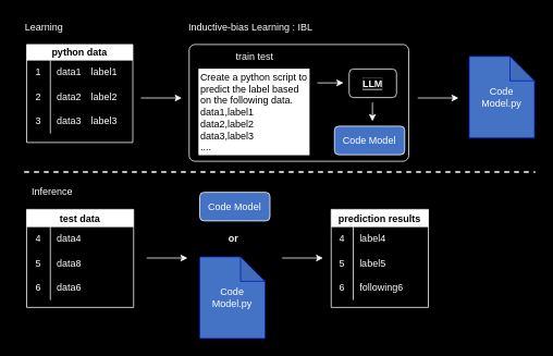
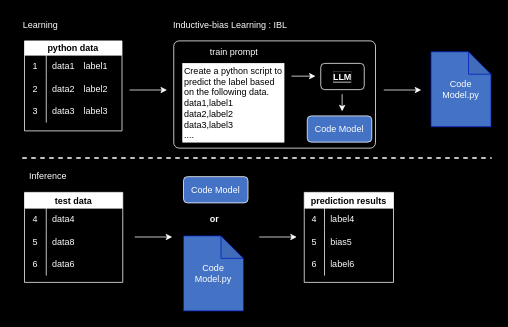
  <mxCell id="0" />
  <mxCell id="1" parent="0" />
  <mxCell id="2" value="" style="rounded=1;whiteSpace=wrap;html=1;fillColor=none;strokeColor=#FFFFFF;arcSize=5;fontColor=#FFFFFF;labelBorderColor=none;labelBackgroundColor=default;" parent="1" vertex="1"><mxGeometry x="231" y="54" width="269" height="143" as="geometry" /></mxCell>
  <mxCell id="3" value="&lt;font&gt;Code Model.py&lt;/font&gt;" style="shape=note;whiteSpace=wrap;html=1;backgroundOutline=1;darkOpacity=0.05;fillColor=#4472C4;fontColor=#FFFFFF;strokeColor=#001DBC;" parent="1" vertex="1"><mxGeometry x="574" y="68.5" width="80" height="100" as="geometry" /></mxCell>
  <mxCell id="4" value="python data" style="shape=table;startSize=19;container=1;collapsible=0;childLayout=tableLayout;fixedRows=1;rowLines=0;fontStyle=1;fontColor=#000000;strokeColor=#FFFFFF;labelBackgroundColor=none;" parent="1" vertex="1"><mxGeometry x="32" y="54" width="130" height="120" as="geometry" /></mxCell>
  <mxCell id="5" value="" style="shape=tableRow;horizontal=0;startSize=0;swimlaneHead=0;swimlaneBody=0;top=0;left=0;bottom=0;right=0;collapsible=0;dropTarget=0;fillColor=none;points=[[0,0.5],[1,0.5]];portConstraint=eastwest;strokeColor=#FFFFFF;fontColor=#FFFFFF;" parent="4" vertex="1"><mxGeometry y="19" width="130" height="30" as="geometry" /></mxCell>
  <mxCell id="6" value="&lt;font&gt;1&lt;/font&gt;" style="shape=partialRectangle;html=1;whiteSpace=wrap;connectable=0;fillColor=none;top=0;left=0;bottom=0;right=0;overflow=hidden;pointerEvents=1;strokeColor=#FFFFFF;fontColor=#FFFFFF;" parent="5" vertex="1"><mxGeometry width="29" height="30" as="geometry"><mxRectangle width="29" height="30" as="alternateBounds" /></mxGeometry></mxCell>
  <mxCell id="7" value="&lt;font&gt;data1　label1&lt;/font&gt;" style="shape=partialRectangle;html=1;whiteSpace=wrap;connectable=0;fillColor=none;top=0;left=0;bottom=0;right=0;align=left;spacingLeft=6;overflow=hidden;strokeColor=#FFFFFF;fontColor=#FFFFFF;" parent="5" vertex="1"><mxGeometry x="29" width="101" height="30" as="geometry"><mxRectangle width="101" height="30" as="alternateBounds" /></mxGeometry></mxCell>
  <mxCell id="8" value="" style="shape=tableRow;horizontal=0;startSize=0;swimlaneHead=0;swimlaneBody=0;top=0;left=0;bottom=0;right=0;collapsible=0;dropTarget=0;fillColor=none;points=[[0,0.5],[1,0.5]];portConstraint=eastwest;strokeColor=#FFFFFF;fontColor=#FFFFFF;" parent="4" vertex="1"><mxGeometry y="49" width="130" height="30" as="geometry" /></mxCell>
  <mxCell id="9" value="&lt;font&gt;2&lt;/font&gt;" style="shape=partialRectangle;html=1;whiteSpace=wrap;connectable=0;fillColor=none;top=0;left=0;bottom=0;right=0;overflow=hidden;strokeColor=#FFFFFF;fontColor=#FFFFFF;" parent="8" vertex="1"><mxGeometry width="29" height="30" as="geometry"><mxRectangle width="29" height="30" as="alternateBounds" /></mxGeometry></mxCell>
  <mxCell id="10" value="&lt;font&gt;data2　label2&lt;/font&gt;" style="shape=partialRectangle;html=1;whiteSpace=wrap;connectable=0;fillColor=none;top=0;left=0;bottom=0;right=0;align=left;spacingLeft=6;overflow=hidden;strokeColor=#FFFFFF;fontColor=#FFFFFF;" parent="8" vertex="1"><mxGeometry x="29" width="101" height="30" as="geometry"><mxRectangle width="101" height="30" as="alternateBounds" /></mxGeometry></mxCell>
  <mxCell id="11" value="" style="shape=tableRow;horizontal=0;startSize=0;swimlaneHead=0;swimlaneBody=0;top=0;left=0;bottom=0;right=0;collapsible=0;dropTarget=0;fillColor=none;points=[[0,0.5],[1,0.5]];portConstraint=eastwest;strokeColor=#FFFFFF;fontColor=#FFFFFF;" parent="4" vertex="1"><mxGeometry y="79" width="130" height="30" as="geometry" /></mxCell>
  <mxCell id="12" value="&lt;font&gt;3&lt;/font&gt;" style="shape=partialRectangle;html=1;whiteSpace=wrap;connectable=0;fillColor=none;top=0;left=0;bottom=0;right=0;overflow=hidden;strokeColor=#FFFFFF;fontColor=#FFFFFF;" parent="11" vertex="1"><mxGeometry width="29" height="30" as="geometry"><mxRectangle width="29" height="30" as="alternateBounds" /></mxGeometry></mxCell>
  <mxCell id="13" value="&lt;font&gt;data3　label3&lt;/font&gt;" style="shape=partialRectangle;html=1;whiteSpace=wrap;connectable=0;fillColor=none;top=0;left=0;bottom=0;right=0;align=left;spacingLeft=6;overflow=hidden;strokeColor=#FFFFFF;fontColor=#FFFFFF;" parent="11" vertex="1"><mxGeometry x="29" width="101" height="30" as="geometry"><mxRectangle width="101" height="30" as="alternateBounds" /></mxGeometry></mxCell>
  <mxCell id="14" value="" style="endArrow=classic;html=1;strokeColor=#FFFFFF;fontColor=#FFFFFF;labelBorderColor=none;labelBackgroundColor=default;" parent="1" edge="1"><mxGeometry width="50" height="50" relative="1" as="geometry"><mxPoint x="511" y="119.5" as="sourcePoint" /><mxPoint x="561" y="119.5" as="targetPoint" /></mxGeometry></mxCell>
  <mxCell id="15" value="" style="endArrow=classic;html=1;strokeColor=#FFFFFF;fontColor=#FFFFFF;labelBorderColor=default;labelBackgroundColor=default;" parent="1" edge="1"><mxGeometry width="50" height="50" relative="1" as="geometry"><mxPoint x="172" y="119.5" as="sourcePoint" /><mxPoint x="222" y="119.5" as="targetPoint" /></mxGeometry></mxCell>
  <mxCell id="16" value="&lt;font&gt;&lt;b style=&quot;background-color: rgb(0, 0, 0);&quot;&gt;LLM&lt;/b&gt;&lt;/font&gt;" style="rounded=1;whiteSpace=wrap;html=1;fillColor=none;strokeColor=#FFFFFF;fontColor=#FFFFFF;labelBorderColor=none;labelBackgroundColor=default;" parent="1" vertex="1"><mxGeometry x="427" y="84" width="58" height="35" as="geometry" /></mxCell>
  <mxCell id="17" value="test data" style="shape=table;startSize=21;container=1;collapsible=0;childLayout=tableLayout;fixedRows=1;rowLines=0;fontStyle=1;fontColor=#000000;strokeColor=#FFFFFF;labelBackgroundColor=none;" parent="1" vertex="1"><mxGeometry x="32" y="256" width="131" height="120" as="geometry" /></mxCell>
  <mxCell id="18" value="" style="shape=tableRow;horizontal=0;startSize=0;swimlaneHead=0;swimlaneBody=0;top=0;left=0;bottom=0;right=0;collapsible=0;dropTarget=0;fillColor=none;points=[[0,0.5],[1,0.5]];portConstraint=eastwest;strokeColor=#FFFFFF;fontColor=#FFFFFF;" parent="17" vertex="1"><mxGeometry y="21" width="131" height="30" as="geometry" /></mxCell>
  <mxCell id="19" value="&lt;font&gt;4&lt;/font&gt;" style="shape=partialRectangle;html=1;whiteSpace=wrap;connectable=0;fillColor=none;top=0;left=0;bottom=0;right=0;overflow=hidden;pointerEvents=1;strokeColor=#FFFFFF;fontColor=#FFFFFF;" parent="18" vertex="1"><mxGeometry width="29" height="30" as="geometry"><mxRectangle width="29" height="30" as="alternateBounds" /></mxGeometry></mxCell>
  <mxCell id="20" value="&lt;font&gt;data4&lt;/font&gt;" style="shape=partialRectangle;html=1;whiteSpace=wrap;connectable=0;fillColor=none;top=0;left=0;bottom=0;right=0;align=left;spacingLeft=6;overflow=hidden;strokeColor=#FFFFFF;fontColor=#FFFFFF;" parent="18" vertex="1"><mxGeometry x="29" width="102" height="30" as="geometry"><mxRectangle width="102" height="30" as="alternateBounds" /></mxGeometry></mxCell>
  <mxCell id="21" value="" style="shape=tableRow;horizontal=0;startSize=0;swimlaneHead=0;swimlaneBody=0;top=0;left=0;bottom=0;right=0;collapsible=0;dropTarget=0;fillColor=none;points=[[0,0.5],[1,0.5]];portConstraint=eastwest;strokeColor=#FFFFFF;fontColor=#FFFFFF;" parent="17" vertex="1"><mxGeometry y="51" width="131" height="30" as="geometry" /></mxCell>
  <mxCell id="22" value="&lt;font&gt;5&lt;/font&gt;" style="shape=partialRectangle;html=1;whiteSpace=wrap;connectable=0;fillColor=none;top=0;left=0;bottom=0;right=0;overflow=hidden;strokeColor=#FFFFFF;fontColor=#FFFFFF;" parent="21" vertex="1"><mxGeometry width="29" height="30" as="geometry"><mxRectangle width="29" height="30" as="alternateBounds" /></mxGeometry></mxCell>
  <mxCell id="23" value="&lt;font&gt;data8&lt;/font&gt;" style="shape=partialRectangle;html=1;whiteSpace=wrap;connectable=0;fillColor=none;top=0;left=0;bottom=0;right=0;align=left;spacingLeft=6;overflow=hidden;strokeColor=#FFFFFF;fontColor=#FFFFFF;" parent="21" vertex="1"><mxGeometry x="29" width="102" height="30" as="geometry"><mxRectangle width="102" height="30" as="alternateBounds" /></mxGeometry></mxCell>
  <mxCell id="24" value="" style="shape=tableRow;horizontal=0;startSize=0;swimlaneHead=0;swimlaneBody=0;top=0;left=0;bottom=0;right=0;collapsible=0;dropTarget=0;fillColor=none;points=[[0,0.5],[1,0.5]];portConstraint=eastwest;strokeColor=#FFFFFF;fontColor=#FFFFFF;" parent="17" vertex="1"><mxGeometry y="81" width="131" height="30" as="geometry" /></mxCell>
  <mxCell id="25" value="&lt;font&gt;6&lt;/font&gt;" style="shape=partialRectangle;html=1;whiteSpace=wrap;connectable=0;fillColor=none;top=0;left=0;bottom=0;right=0;overflow=hidden;strokeColor=#FFFFFF;fontColor=#FFFFFF;" parent="24" vertex="1"><mxGeometry width="29" height="30" as="geometry"><mxRectangle width="29" height="30" as="alternateBounds" /></mxGeometry></mxCell>
  <mxCell id="26" value="&lt;font&gt;data6&lt;/font&gt;" style="shape=partialRectangle;html=1;whiteSpace=wrap;connectable=0;fillColor=none;top=0;left=0;bottom=0;right=0;align=left;spacingLeft=6;overflow=hidden;strokeColor=#FFFFFF;fontColor=#FFFFFF;" parent="24" vertex="1"><mxGeometry x="29" width="102" height="30" as="geometry"><mxRectangle width="102" height="30" as="alternateBounds" /></mxGeometry></mxCell>
  <mxCell id="27" value="prediction results" style="shape=table;startSize=21;container=1;collapsible=0;childLayout=tableLayout;fixedRows=1;rowLines=0;fontStyle=1;fontColor=#000000;labelBorderColor=none;labelBackgroundColor=none;strokeColor=#FFFFFF;" parent="1" vertex="1"><mxGeometry x="405" y="256" width="119" height="120" as="geometry" /></mxCell>
  <mxCell id="28" value="" style="shape=tableRow;horizontal=0;startSize=0;swimlaneHead=0;swimlaneBody=0;top=0;left=0;bottom=0;right=0;collapsible=0;dropTarget=0;fillColor=none;points=[[0,0.5],[1,0.5]];portConstraint=eastwest;strokeColor=#FFFFFF;fontColor=#FFFFFF;labelBorderColor=none;labelBackgroundColor=none;" parent="27" vertex="1"><mxGeometry y="21" width="119" height="30" as="geometry" /></mxCell>
  <mxCell id="29" value="&lt;font style=&quot;&quot;&gt;4&lt;/font&gt;" style="shape=partialRectangle;html=1;whiteSpace=wrap;connectable=0;fillColor=none;top=0;left=0;bottom=0;right=0;overflow=hidden;pointerEvents=1;strokeColor=#FFFFFF;fontColor=#FFFFFF;labelBorderColor=none;labelBackgroundColor=none;" parent="28" vertex="1"><mxGeometry width="27" height="30" as="geometry"><mxRectangle width="27" height="30" as="alternateBounds" /></mxGeometry></mxCell>
  <mxCell id="30" value="&lt;font style=&quot;&quot;&gt;label4&lt;/font&gt;" style="shape=partialRectangle;html=1;whiteSpace=wrap;connectable=0;fillColor=none;top=0;left=0;bottom=0;right=0;align=left;spacingLeft=6;overflow=hidden;strokeColor=#FFFFFF;fontColor=#FFFFFF;labelBorderColor=none;labelBackgroundColor=none;" parent="28" vertex="1"><mxGeometry x="27" width="92" height="30" as="geometry"><mxRectangle width="92" height="30" as="alternateBounds" /></mxGeometry></mxCell>
  <mxCell id="31" value="" style="shape=tableRow;horizontal=0;startSize=0;swimlaneHead=0;swimlaneBody=0;top=0;left=0;bottom=0;right=0;collapsible=0;dropTarget=0;fillColor=none;points=[[0,0.5],[1,0.5]];portConstraint=eastwest;strokeColor=#FFFFFF;fontColor=#FFFFFF;labelBorderColor=none;labelBackgroundColor=none;" parent="27" vertex="1"><mxGeometry y="51" width="119" height="30" as="geometry" /></mxCell>
  <mxCell id="32" value="&lt;font&gt;5&lt;/font&gt;" style="shape=partialRectangle;html=1;whiteSpace=wrap;connectable=0;fillColor=none;top=0;left=0;bottom=0;right=0;overflow=hidden;strokeColor=#FFFFFF;fontColor=#FFFFFF;labelBorderColor=none;labelBackgroundColor=none;" parent="31" vertex="1"><mxGeometry width="27" height="30" as="geometry"><mxRectangle width="27" height="30" as="alternateBounds" /></mxGeometry></mxCell>
- <mxCell id="33" value="&lt;font style=&quot;&quot;&gt;label5&lt;/font&gt;" style="shape=partialRectangle;html=1;whiteSpace=wrap;connectable=0;fillColor=none;top=0;left=0;bottom=0;right=0;align=left;spacingLeft=6;overflow=hidden;strokeColor=#FFFFFF;fontColor=#FFFFFF;labelBorderColor=none;labelBackgroundColor=none;" parent="31" vertex="1"><mxGeometry x="27" width="92" height="30" as="geometry"><mxRectangle width="92" height="30" as="alternateBounds" /></mxGeometry></mxCell>
+ <mxCell id="33" value="&lt;font style=&quot;&quot;&gt;bias5&lt;/font&gt;" style="shape=partialRectangle;html=1;whiteSpace=wrap;connectable=0;fillColor=none;top=0;left=0;bottom=0;right=0;align=left;spacingLeft=6;overflow=hidden;strokeColor=#FFFFFF;fontColor=#FFFFFF;labelBorderColor=none;labelBackgroundColor=none;" parent="31" vertex="1"><mxGeometry x="27" width="92" height="30" as="geometry"><mxRectangle width="92" height="30" as="alternateBounds" /></mxGeometry></mxCell>
  <mxCell id="34" value="" style="shape=tableRow;horizontal=0;startSize=0;swimlaneHead=0;swimlaneBody=0;top=0;left=0;bottom=0;right=0;collapsible=0;dropTarget=0;fillColor=none;points=[[0,0.5],[1,0.5]];portConstraint=eastwest;strokeColor=#FFFFFF;fontColor=#FFFFFF;labelBorderColor=none;labelBackgroundColor=none;" parent="27" vertex="1"><mxGeometry y="81" width="119" height="30" as="geometry" /></mxCell>
  <mxCell id="35" value="&lt;font&gt;6&lt;/font&gt;" style="shape=partialRectangle;html=1;whiteSpace=wrap;connectable=0;fillColor=none;top=0;left=0;bottom=0;right=0;overflow=hidden;strokeColor=#FFFFFF;fontColor=#FFFFFF;labelBorderColor=none;labelBackgroundColor=none;" parent="34" vertex="1"><mxGeometry width="27" height="30" as="geometry"><mxRectangle width="27" height="30" as="alternateBounds" /></mxGeometry></mxCell>
- <mxCell id="36" value="&lt;font style=&quot;&quot;&gt;following6&lt;/font&gt;" style="shape=partialRectangle;html=1;whiteSpace=wrap;connectable=0;fillColor=none;top=0;left=0;bottom=0;right=0;align=left;spacingLeft=6;overflow=hidden;strokeColor=#FFFFFF;fontColor=#FFFFFF;labelBorderColor=none;labelBackgroundColor=none;" parent="34" vertex="1"><mxGeometry x="27" width="92" height="30" as="geometry"><mxRectangle width="92" height="30" as="alternateBounds" /></mxGeometry></mxCell>
+ <mxCell id="36" value="&lt;font style=&quot;&quot;&gt;label6&lt;/font&gt;" style="shape=partialRectangle;html=1;whiteSpace=wrap;connectable=0;fillColor=none;top=0;left=0;bottom=0;right=0;align=left;spacingLeft=6;overflow=hidden;strokeColor=#FFFFFF;fontColor=#FFFFFF;labelBorderColor=none;labelBackgroundColor=none;" parent="34" vertex="1"><mxGeometry x="27" width="92" height="30" as="geometry"><mxRectangle width="92" height="30" as="alternateBounds" /></mxGeometry></mxCell>
  <mxCell id="37" value="" style="endArrow=classic;html=1;strokeColor=#FFFFFF;fontColor=#FFFFFF;labelBorderColor=none;labelBackgroundColor=default;" parent="1" edge="1"><mxGeometry width="50" height="50" relative="1" as="geometry"><mxPoint x="388" y="101" as="sourcePoint" /><mxPoint x="420" y="101" as="targetPoint" /></mxGeometry></mxCell>
  <mxCell id="38" value="" style="endArrow=classic;html=1;strokeColor=#FFFFFF;fontColor=#FFFFFF;labelBorderColor=default;labelBackgroundColor=default;" parent="1" edge="1"><mxGeometry width="50" height="50" relative="1" as="geometry"><mxPoint x="179" y="315.5" as="sourcePoint" /><mxPoint x="229" y="315.5" as="targetPoint" /></mxGeometry></mxCell>
  <mxCell id="39" value="" style="endArrow=classic;html=1;strokeColor=#FFFFFF;fontColor=#FFFFFF;labelBorderColor=none;labelBackgroundColor=default;" parent="1" edge="1"><mxGeometry width="50" height="50" relative="1" as="geometry"><mxPoint x="345" y="315.5" as="sourcePoint" /><mxPoint x="395" y="315.5" as="targetPoint" /></mxGeometry></mxCell>
  <mxCell id="40" value="&lt;blockquote style=&quot;margin: 0 0 0 40px; border: none; padding: 0px;&quot;&gt;&lt;/blockquote&gt;&lt;font color=&quot;#000000&quot;&gt;Create a python script to predict the label based on the following data.&lt;br&gt;&lt;/font&gt;&lt;blockquote style=&quot;margin: 0 0 0 40px; border: none; padding: 0px;&quot;&gt;&lt;/blockquote&gt;&lt;font color=&quot;#000000&quot;&gt;data1,label1&lt;br&gt;&lt;/font&gt;&lt;blockquote style=&quot;margin: 0 0 0 40px; border: none; padding: 0px;&quot;&gt;&lt;/blockquote&gt;&lt;font color=&quot;#000000&quot;&gt;data2,label2&lt;br&gt;&lt;/font&gt;&lt;blockquote style=&quot;margin: 0 0 0 40px; border: none; padding: 0px;&quot;&gt;&lt;/blockquote&gt;&lt;font color=&quot;#000000&quot;&gt;data3,label3&lt;br&gt;&lt;span style=&quot;&quot;&gt;....&lt;/span&gt;&lt;/font&gt;" style="whiteSpace=wrap;html=1;strokeColor=#FFFFFF;fontColor=#FFFFFF;fillColor=#FFFFFF;align=left;labelBorderColor=none;labelBackgroundColor=default;" parent="1" vertex="1"><mxGeometry x="243" y="84" width="135" height="105" as="geometry" /></mxCell>
  <mxCell id="41" value="" style="endArrow=none;dashed=1;html=1;strokeColor=#FFFFFF;fontColor=#FFFFFF;strokeWidth=2;labelBackgroundColor=none;labelBorderColor=default;spacing=10;" parent="1" edge="1"><mxGeometry width="50" height="50" relative="1" as="geometry"><mxPoint x="29" y="210" as="sourcePoint" /><mxPoint x="655" y="210" as="targetPoint" /></mxGeometry></mxCell>
  <mxCell id="42" value="" style="endArrow=classic;html=1;strokeColor=#FFFFFF;fontColor=#FFFFFF;labelBorderColor=none;labelBackgroundColor=default;" parent="1" edge="1"><mxGeometry width="50" height="50" relative="1" as="geometry"><mxPoint x="455.5" y="125" as="sourcePoint" /><mxPoint x="455.5" y="148" as="targetPoint" /></mxGeometry></mxCell>
  <mxCell id="43" value="&lt;font&gt;Code Model.py&lt;/font&gt;" style="shape=note;whiteSpace=wrap;html=1;backgroundOutline=1;darkOpacity=0.05;fillColor=#4472C4;fontColor=#FFFFFF;strokeColor=#001DBC;labelBorderColor=none;" vertex="1" parent="1"><mxGeometry x="244" y="314" width="80" height="100" as="geometry" /></mxCell>
  <mxCell id="44" value="Code Model" style="rounded=1;whiteSpace=wrap;html=1;fillColor=#4472c4;strokeColor=#FFFFFF;fontColor=#FFFFFF;labelBorderColor=none;labelBackgroundColor=none;" vertex="1" parent="1"><mxGeometry x="409" y="154" width="86" height="35" as="geometry" /></mxCell>
  <mxCell id="45" value="Code Model" style="rounded=1;whiteSpace=wrap;html=1;fillColor=#4472c4;strokeColor=#FFFFFF;fontColor=#FFFFFF;labelBorderColor=none;labelBackgroundColor=none;" vertex="1" parent="1"><mxGeometry x="244" y="235" width="86" height="35" as="geometry" /></mxCell>
- <mxCell id="46" value="train test" style="text;html=1;align=center;verticalAlign=middle;resizable=0;points=[];autosize=1;strokeColor=none;fillColor=none;fontColor=#FFFFFF;" vertex="1" parent="1"><mxGeometry x="269.5" y="56" width="82" height="26" as="geometry" /></mxCell>
+ <mxCell id="46" value="train prompt" style="text;html=1;align=center;verticalAlign=middle;resizable=0;points=[];autosize=1;strokeColor=none;fillColor=none;fontColor=#FFFFFF;" vertex="1" parent="1"><mxGeometry x="269.5" y="56" width="82" height="26" as="geometry" /></mxCell>
  <mxCell id="47" value="Inductive-bias Learning : IBL" style="text;html=1;align=center;verticalAlign=middle;resizable=0;points=[];autosize=1;strokeColor=none;fillColor=none;fontColor=#FFFFFF;" vertex="1" parent="1"><mxGeometry x="220.5" y="20" width="170" height="26" as="geometry" /></mxCell>
  <mxCell id="48" value="Learning" style="text;html=1;align=center;verticalAlign=middle;resizable=0;points=[];autosize=1;strokeColor=none;fillColor=none;fontColor=#FFFFFF;" vertex="1" parent="1"><mxGeometry x="20.5" y="20" width="65" height="26" as="geometry" /></mxCell>
  <mxCell id="49" value="Inference" style="text;html=1;align=center;verticalAlign=middle;resizable=0;points=[];autosize=1;strokeColor=none;fillColor=none;fontColor=#FFFFFF;" vertex="1" parent="1"><mxGeometry x="29" y="222" width="68" height="26" as="geometry" /></mxCell>
  <mxCell id="50" value="&lt;font color=&quot;#ffffff&quot;&gt;&lt;b&gt;or&lt;/b&gt;&lt;/font&gt;" style="text;html=1;align=center;verticalAlign=middle;resizable=0;points=[];autosize=1;strokeColor=none;fillColor=none;fontColor=#000000;" vertex="1" parent="1"><mxGeometry x="269.5" y="279" width="30" height="26" as="geometry" /></mxCell>
